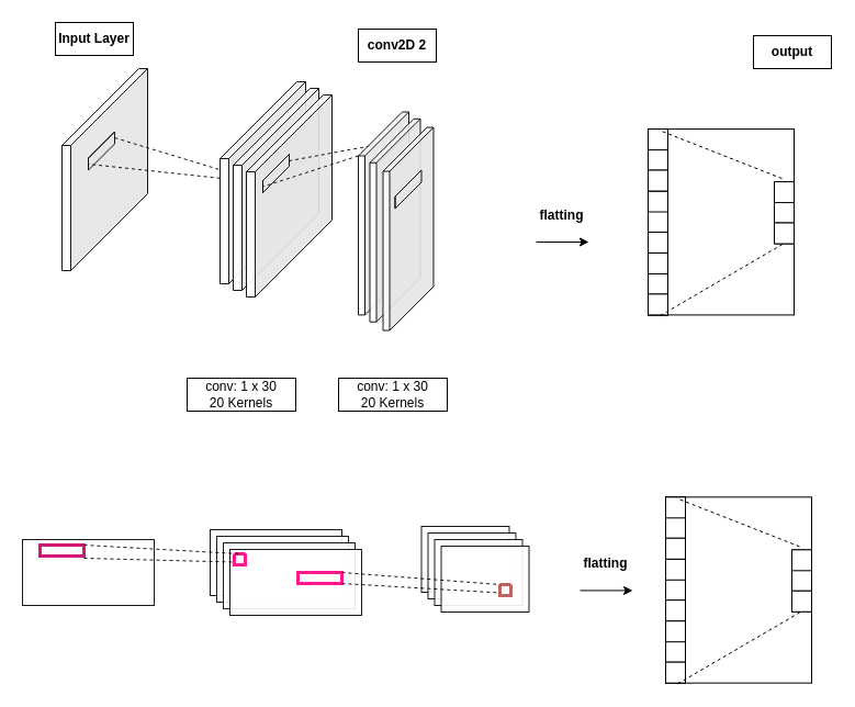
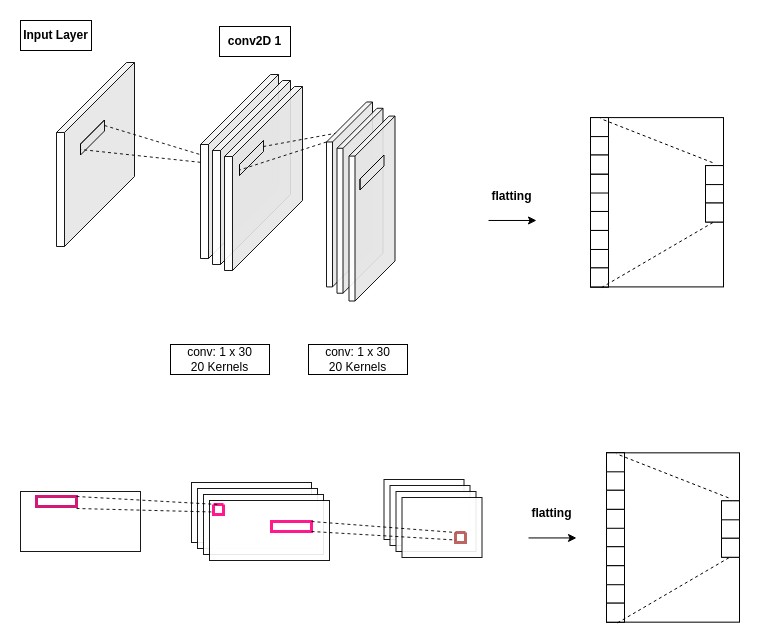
  <mxCell id="0" />
  <mxCell id="1" parent="0" />
+ <mxCell id="2" value="&lt;b&gt;conv2D 1&lt;br&gt;&lt;/b&gt;" style="text;html=1;align=center;verticalAlign=middle;whiteSpace=wrap;rounded=0;strokeColor=#000000;" parent="1" vertex="1"><mxGeometry x="219" y="26" width="71" height="30" as="geometry" /></mxCell>
  <mxCell id="3" value="&lt;div&gt;conv: 1 x 30&lt;/div&gt;&lt;div&gt;20 Kernels&lt;br&gt;&lt;/div&gt;" style="text;html=1;align=center;verticalAlign=middle;whiteSpace=wrap;rounded=0;strokeColor=#000000;" parent="1" vertex="1"><mxGeometry x="170" y="344" width="99" height="30" as="geometry" /></mxCell>
  <mxCell id="4" value="" style="shape=cube;whiteSpace=wrap;html=1;boundedLbl=1;backgroundOutline=1;darkOpacity=0.05;darkOpacity2=0.1;size=70;direction=east;flipH=1;opacity=90;strokeColor=#000000;" vertex="1" parent="1"><mxGeometry x="200" y="74" width="78" height="184" as="geometry" /></mxCell>
  <mxCell id="5" value="" style="shape=cube;whiteSpace=wrap;html=1;boundedLbl=1;backgroundOutline=1;darkOpacity=0.05;darkOpacity2=0.1;size=70;direction=east;flipH=1;opacity=90;strokeColor=#000000;" vertex="1" parent="1"><mxGeometry x="212" y="80" width="78" height="184" as="geometry" /></mxCell>
  <mxCell id="6" value="" style="shape=cube;whiteSpace=wrap;html=1;boundedLbl=1;backgroundOutline=1;darkOpacity=0.05;darkOpacity2=0.1;size=70;direction=east;flipH=1;opacity=90;strokeColor=#000000;" vertex="1" parent="1"><mxGeometry x="224" y="86" width="78" height="184" as="geometry" /></mxCell>
  <mxCell id="7" value="" style="shape=cube;whiteSpace=wrap;html=1;boundedLbl=1;backgroundOutline=1;darkOpacity=0.05;darkOpacity2=0.1;size=70;direction=east;flipH=1;opacity=90;strokeColor=#000000;" vertex="1" parent="1"><mxGeometry x="239" y="140" width="24" height="35" as="geometry" /></mxCell>
  <mxCell id="8" value="" style="endArrow=none;dashed=1;html=1;rounded=0;entryX=0;entryY=0;entryDx=24;entryDy=29.5;entryPerimeter=0;exitX=0;exitY=0;exitDx=46;exitDy=40;exitPerimeter=0;opacity=90;strokeColor=#000000;" edge="1" parent="1" source="10" target="7"><mxGeometry width="50" height="50" relative="1" as="geometry"><mxPoint x="290" y="316" as="sourcePoint" /><mxPoint x="340" y="266" as="targetPoint" /></mxGeometry></mxCell>
  <mxCell id="9" value="" style="endArrow=none;dashed=1;html=1;rounded=0;entryX=0;entryY=0;entryDx=0;entryDy=6;entryPerimeter=0;exitX=0.772;exitY=0.168;exitDx=0;exitDy=0;exitPerimeter=0;opacity=90;strokeColor=#000000;" edge="1" parent="1" source="10" target="7"><mxGeometry width="50" height="50" relative="1" as="geometry"><mxPoint x="314" y="280" as="sourcePoint" /><mxPoint x="364" y="230" as="targetPoint" /></mxGeometry></mxCell>
  <mxCell id="10" value="" style="shape=cube;whiteSpace=wrap;html=1;boundedLbl=1;backgroundOutline=1;darkOpacity=0.05;darkOpacity2=0.1;size=40;direction=east;flipH=1;opacity=90;strokeColor=#000000;" vertex="1" parent="1"><mxGeometry x="326" y="101.47" width="46" height="184.94" as="geometry" /></mxCell>
  <mxCell id="11" value="" style="shape=cube;whiteSpace=wrap;html=1;boundedLbl=1;backgroundOutline=1;darkOpacity=0.05;darkOpacity2=0.1;size=40;direction=east;flipH=1;opacity=90;strokeColor=#000000;" vertex="1" parent="1"><mxGeometry x="336.5" y="107.78" width="46" height="184.94" as="geometry" /></mxCell>
  <mxCell id="12" value="" style="shape=cube;whiteSpace=wrap;html=1;boundedLbl=1;backgroundOutline=1;darkOpacity=0.05;darkOpacity2=0.1;size=40;direction=east;flipH=1;opacity=90;strokeColor=#000000;" vertex="1" parent="1"><mxGeometry x="348.5" y="115.59" width="46" height="184.94" as="geometry" /></mxCell>
  <mxCell id="13" value="" style="shape=cube;whiteSpace=wrap;html=1;boundedLbl=1;backgroundOutline=1;darkOpacity=0.05;darkOpacity2=0.1;size=70;direction=east;flipH=1;opacity=90;strokeColor=#000000;" vertex="1" parent="1"><mxGeometry x="359.5" y="154.5" width="24" height="35" as="geometry" /></mxCell>
- <mxCell id="14" value="&lt;b&gt;conv2D 2&lt;br&gt;&lt;/b&gt;" style="text;html=1;align=center;verticalAlign=middle;whiteSpace=wrap;rounded=0;strokeColor=#000000;" vertex="1" parent="1"><mxGeometry x="326" y="26" width="71" height="30" as="geometry" /></mxCell>
  <mxCell id="15" value="&lt;div&gt;conv: 1 x 30&lt;/div&gt;&lt;div&gt;20 Kernels&lt;br&gt;&lt;/div&gt;" style="text;html=1;align=center;verticalAlign=middle;whiteSpace=wrap;rounded=0;strokeColor=#000000;" vertex="1" parent="1"><mxGeometry x="308" y="344" width="99" height="30" as="geometry" /></mxCell>
  <mxCell id="16" value="" style="group;strokeColor=#000000;" vertex="1" connectable="0" parent="1"><mxGeometry x="590" y="117.09" width="133" height="169.32" as="geometry" /></mxCell>
  <mxCell id="17" value="" style="group;strokeColor=#000000;" vertex="1" connectable="0" parent="16"><mxGeometry x="115" y="48" width="18" height="56.44" as="geometry" /></mxCell>
  <mxCell id="18" value="" style="verticalLabelPosition=bottom;verticalAlign=top;html=1;shape=mxgraph.basic.rect;fillColor2=none;strokeWidth=1;size=20;indent=0;strokeColor=#000000;" vertex="1" parent="17"><mxGeometry y="18.44" width="18" height="19" as="geometry" /></mxCell>
  <mxCell id="19" value="" style="verticalLabelPosition=bottom;verticalAlign=top;html=1;shape=mxgraph.basic.rect;fillColor2=none;strokeWidth=1;size=20;indent=0;strokeColor=#000000;" vertex="1" parent="17"><mxGeometry width="18" height="19" as="geometry" /></mxCell>
  <mxCell id="20" value="" style="verticalLabelPosition=bottom;verticalAlign=top;html=1;shape=mxgraph.basic.rect;fillColor2=none;strokeWidth=1;size=2;indent=0;strokeColor=#000000;" vertex="1" parent="17"><mxGeometry y="37.44" width="18" height="19" as="geometry" /></mxCell>
  <mxCell id="21" value="" style="group;strokeColor=#000000;" vertex="1" connectable="0" parent="16"><mxGeometry width="18" height="169.32" as="geometry" /></mxCell>
  <mxCell id="22" value="" style="group;strokeColor=#000000;" vertex="1" connectable="0" parent="21"><mxGeometry y="56.44" width="18" height="56.44" as="geometry" /></mxCell>
  <mxCell id="23" value="" style="verticalLabelPosition=bottom;verticalAlign=top;html=1;shape=mxgraph.basic.rect;fillColor2=none;strokeWidth=1;size=20;indent=0;strokeColor=#000000;" vertex="1" parent="22"><mxGeometry y="18.44" width="18" height="19" as="geometry" /></mxCell>
  <mxCell id="24" value="" style="verticalLabelPosition=bottom;verticalAlign=top;html=1;shape=mxgraph.basic.rect;fillColor2=none;strokeWidth=1;size=20;indent=0;strokeColor=#000000;" vertex="1" parent="22"><mxGeometry width="18" height="19" as="geometry" /></mxCell>
  <mxCell id="25" value="" style="verticalLabelPosition=bottom;verticalAlign=top;html=1;shape=mxgraph.basic.rect;fillColor2=none;strokeWidth=1;size=2;indent=0;strokeColor=#000000;" vertex="1" parent="22"><mxGeometry y="37.44" width="18" height="19" as="geometry" /></mxCell>
  <mxCell id="26" value="" style="group;strokeColor=#000000;" vertex="1" connectable="0" parent="21"><mxGeometry y="112.88" width="18" height="56.44" as="geometry" /></mxCell>
  <mxCell id="27" value="" style="verticalLabelPosition=bottom;verticalAlign=top;html=1;shape=mxgraph.basic.rect;fillColor2=none;strokeWidth=1;size=20;indent=0;strokeColor=#000000;" vertex="1" parent="26"><mxGeometry y="18.44" width="18" height="19" as="geometry" /></mxCell>
  <mxCell id="28" value="" style="verticalLabelPosition=bottom;verticalAlign=top;html=1;shape=mxgraph.basic.rect;fillColor2=none;strokeWidth=1;size=20;indent=0;strokeColor=#000000;" vertex="1" parent="26"><mxGeometry width="18" height="19" as="geometry" /></mxCell>
  <mxCell id="29" value="" style="verticalLabelPosition=bottom;verticalAlign=top;html=1;shape=mxgraph.basic.rect;fillColor2=none;strokeWidth=1;size=2;indent=0;strokeColor=#000000;" vertex="1" parent="26"><mxGeometry y="37.44" width="18" height="19" as="geometry" /></mxCell>
  <mxCell id="30" value="" style="group;strokeColor=#000000;" vertex="1" connectable="0" parent="21"><mxGeometry width="18" height="56.44" as="geometry" /></mxCell>
  <mxCell id="31" value="" style="verticalLabelPosition=bottom;verticalAlign=top;html=1;shape=mxgraph.basic.rect;fillColor2=none;strokeWidth=1;size=20;indent=0;strokeColor=#000000;" vertex="1" parent="30"><mxGeometry y="18.44" width="18" height="19" as="geometry" /></mxCell>
  <mxCell id="32" value="" style="verticalLabelPosition=bottom;verticalAlign=top;html=1;shape=mxgraph.basic.rect;fillColor2=none;strokeWidth=1;size=20;indent=0;strokeColor=#000000;" vertex="1" parent="30"><mxGeometry width="18" height="19" as="geometry" /></mxCell>
  <mxCell id="33" value="" style="verticalLabelPosition=bottom;verticalAlign=top;html=1;shape=mxgraph.basic.rect;fillColor2=none;strokeWidth=1;size=2;indent=0;strokeColor=#000000;" vertex="1" parent="30"><mxGeometry y="37.44" width="18" height="19" as="geometry" /></mxCell>
  <mxCell id="34" value="" style="endArrow=none;dashed=1;html=1;rounded=0;jumpSize=1;entryX=0.556;entryY=0.053;entryDx=0;entryDy=0;entryPerimeter=0;exitX=0.389;exitY=-0.158;exitDx=0;exitDy=0;exitPerimeter=0;strokeColor=#000000;" edge="1" parent="16" source="19" target="32"><mxGeometry width="50" height="50" relative="1" as="geometry"><mxPoint x="-17" y="128" as="sourcePoint" /><mxPoint x="33" y="78" as="targetPoint" /></mxGeometry></mxCell>
  <mxCell id="35" value="" style="endArrow=none;dashed=1;html=1;rounded=0;jumpSize=1;exitX=0.611;exitY=1.036;exitDx=0;exitDy=0;exitPerimeter=0;entryX=0.5;entryY=0.977;entryDx=0;entryDy=0;entryPerimeter=0;strokeColor=#000000;" edge="1" parent="16" source="29" target="20"><mxGeometry width="50" height="50" relative="1" as="geometry"><mxPoint x="61" y="200" as="sourcePoint" /><mxPoint x="111" y="150" as="targetPoint" /></mxGeometry></mxCell>
  <mxCell id="36" value="" style="group;strokeColor=none;" vertex="1" connectable="0" parent="1"><mxGeometry x="476" y="180.53" width="71" height="39.44" as="geometry" /></mxCell>
  <mxCell id="37" value="&lt;b&gt;flatting&lt;br&gt;&lt;/b&gt;" style="text;html=1;align=center;verticalAlign=middle;whiteSpace=wrap;rounded=0;strokeColor=none;" vertex="1" parent="36"><mxGeometry width="71" height="30" as="geometry" /></mxCell>
  <mxCell id="38" value="" style="endArrow=classic;html=1;rounded=0;jumpSize=1;strokeColor=#000000;" edge="1" parent="36"><mxGeometry width="50" height="50" relative="1" as="geometry"><mxPoint x="12" y="39.44" as="sourcePoint" /><mxPoint x="60" y="39.44" as="targetPoint" /></mxGeometry></mxCell>
- <mxCell id="39" value="&lt;b&gt;output&lt;br&gt;&lt;/b&gt;" style="text;html=1;align=center;verticalAlign=middle;whiteSpace=wrap;rounded=0;strokeColor=#000000;" vertex="1" parent="1"><mxGeometry x="686" y="32" width="71" height="30" as="geometry" /></mxCell>
  <mxCell id="40" value="" style="shape=cube;whiteSpace=wrap;html=1;boundedLbl=1;backgroundOutline=1;darkOpacity=0.05;darkOpacity2=0.1;size=70;direction=east;flipH=1;opacity=90;strokeColor=#000000;" vertex="1" parent="1"><mxGeometry x="56" y="62" width="78" height="184" as="geometry" /></mxCell>
  <mxCell id="41" value="" style="shape=cube;whiteSpace=wrap;html=1;boundedLbl=1;backgroundOutline=1;darkOpacity=0.05;darkOpacity2=0.1;size=70;direction=east;flipH=1;opacity=90;strokeColor=#000000;" vertex="1" parent="1"><mxGeometry x="80" y="119.5" width="24" height="35" as="geometry" /></mxCell>
  <mxCell id="42" value="" style="endArrow=none;dashed=1;html=1;rounded=0;entryX=0;entryY=0;entryDx=24;entryDy=29.5;entryPerimeter=0;opacity=90;strokeColor=#000000;" edge="1" parent="1" target="41" source="4"><mxGeometry width="50" height="50" relative="1" as="geometry"><mxPoint x="167" y="120.97" as="sourcePoint" /><mxPoint x="181" y="245.5" as="targetPoint" /></mxGeometry></mxCell>
  <mxCell id="43" value="" style="endArrow=none;dashed=1;html=1;rounded=0;opacity=90;jumpSize=1;exitX=0;exitY=0;exitDx=0;exitDy=5.5;exitPerimeter=0;strokeColor=#000000;" edge="1" parent="1" source="41" target="4"><mxGeometry width="50" height="50" relative="1" as="geometry"><mxPoint x="-34" y="376" as="sourcePoint" /><mxPoint x="16" y="326" as="targetPoint" /></mxGeometry></mxCell>
- <mxCell id="44" value="&lt;b&gt;Input Layer&lt;br&gt;&lt;/b&gt;" style="text;html=1;align=center;verticalAlign=middle;whiteSpace=wrap;rounded=0;strokeColor=#000000;" vertex="1" parent="1"><mxGeometry x="50" y="20" width="71" height="30" as="geometry" /></mxCell>
+ <mxCell id="44" value="&lt;b&gt;Input Layer&lt;br&gt;&lt;/b&gt;" style="text;html=1;align=center;verticalAlign=middle;whiteSpace=wrap;rounded=0;strokeColor=#000000;" vertex="1" parent="1"><mxGeometry x="20" y="20" width="71" height="30" as="geometry" /></mxCell>
  <mxCell id="45" value="" style="rounded=0;whiteSpace=wrap;html=1;strokeWidth=1;opacity=90;aspect=fixed;strokeColor=#000000;" vertex="1" parent="1"><mxGeometry x="20" y="491" width="120" height="60" as="geometry" /></mxCell>
  <mxCell id="46" value="" style="rounded=0;whiteSpace=wrap;html=1;strokeWidth=1;opacity=90;strokeColor=#000000;" vertex="1" parent="1"><mxGeometry x="191" y="482" width="120" height="60" as="geometry" /></mxCell>
  <mxCell id="47" value="" style="rounded=0;whiteSpace=wrap;html=1;strokeWidth=1;opacity=90;strokeColor=#000000;" vertex="1" parent="1"><mxGeometry x="197" y="488" width="120" height="60" as="geometry" /></mxCell>
  <mxCell id="48" value="" style="rounded=0;whiteSpace=wrap;html=1;strokeWidth=1;opacity=90;strokeColor=#000000;" vertex="1" parent="1"><mxGeometry x="203" y="494" width="120" height="60" as="geometry" /></mxCell>
  <mxCell id="49" value="" style="rounded=0;whiteSpace=wrap;html=1;strokeWidth=1;opacity=90;strokeColor=#000000;" vertex="1" parent="1"><mxGeometry x="209" y="500" width="120" height="60" as="geometry" /></mxCell>
  <mxCell id="50" value="" style="rounded=0;whiteSpace=wrap;html=1;strokeWidth=1;opacity=90;strokeColor=#000000;" vertex="1" parent="1"><mxGeometry x="383.5" y="479" width="80" height="60" as="geometry" /></mxCell>
  <mxCell id="51" value="" style="rounded=0;whiteSpace=wrap;html=1;strokeWidth=1;opacity=90;strokeColor=#000000;" vertex="1" parent="1"><mxGeometry x="389.5" y="485" width="80" height="60" as="geometry" /></mxCell>
  <mxCell id="52" value="" style="rounded=0;whiteSpace=wrap;html=1;strokeWidth=1;opacity=90;strokeColor=#000000;" vertex="1" parent="1"><mxGeometry x="395.5" y="491" width="80" height="60" as="geometry" /></mxCell>
  <mxCell id="53" value="" style="rounded=0;whiteSpace=wrap;html=1;strokeWidth=1;opacity=90;strokeColor=#000000;" vertex="1" parent="1"><mxGeometry x="401.5" y="497" width="80" height="60" as="geometry" /></mxCell>
  <mxCell id="54" value="" style="rounded=0;whiteSpace=wrap;html=1;strokeWidth=3;opacity=90;strokeColor=#CC0066;" vertex="1" parent="1"><mxGeometry x="36" y="496" width="40" height="10" as="geometry" /></mxCell>
  <mxCell id="55" value="" style="rounded=0;whiteSpace=wrap;html=1;strokeWidth=3;opacity=90;strokeColor=#FF0080;" vertex="1" parent="1"><mxGeometry x="271" y="521" width="40" height="10" as="geometry" /></mxCell>
  <mxCell id="56" value="" style="swimlane;startSize=0;strokeWidth=3;opacity=90;strokeColor=#FF0080;" vertex="1" parent="1"><mxGeometry x="213" y="504" width="10" height="10" as="geometry" /></mxCell>
  <mxCell id="57" value="" style="swimlane;startSize=0;strokeWidth=3;opacity=90;strokeColor=#b85450;fillColor=#f8cecc;gradientColor=#ea6b66;" vertex="1" parent="1"><mxGeometry x="455" y="532" width="10" height="10" as="geometry" /></mxCell>
  <mxCell id="58" value="" style="endArrow=none;dashed=1;html=1;rounded=0;opacity=90;jumpSize=1;exitX=1;exitY=0;exitDx=0;exitDy=0;entryX=0.5;entryY=0;entryDx=0;entryDy=0;strokeColor=#000000;" edge="1" parent="1" source="54" target="56"><mxGeometry width="50" height="50" relative="1" as="geometry"><mxPoint x="56" y="648" as="sourcePoint" /><mxPoint x="106" y="598" as="targetPoint" /></mxGeometry></mxCell>
  <mxCell id="59" value="" style="endArrow=none;dashed=1;html=1;rounded=0;opacity=90;jumpSize=1;entryX=0;entryY=0.75;entryDx=0;entryDy=0;strokeColor=#000000;" edge="1" parent="1" target="56"><mxGeometry width="50" height="50" relative="1" as="geometry"><mxPoint x="76" y="508" as="sourcePoint" /><mxPoint x="166" y="428" as="targetPoint" /></mxGeometry></mxCell>
  <mxCell id="60" value="" style="endArrow=none;dashed=1;html=1;rounded=0;opacity=90;jumpSize=1;exitX=1;exitY=0;exitDx=0;exitDy=0;entryX=0;entryY=0;entryDx=0;entryDy=0;strokeColor=#000000;" edge="1" parent="1" source="55" target="57"><mxGeometry width="50" height="50" relative="1" as="geometry"><mxPoint x="326" y="468" as="sourcePoint" /><mxPoint x="376" y="418" as="targetPoint" /></mxGeometry></mxCell>
  <mxCell id="61" value="" style="endArrow=none;dashed=1;html=1;rounded=0;opacity=90;jumpSize=1;exitX=1;exitY=1;exitDx=0;exitDy=0;entryX=0;entryY=0.75;entryDx=0;entryDy=0;strokeColor=#000000;" edge="1" parent="1" source="55" target="57"><mxGeometry width="50" height="50" relative="1" as="geometry"><mxPoint x="346" y="488" as="sourcePoint" /><mxPoint x="396" y="438" as="targetPoint" /></mxGeometry></mxCell>
  <mxCell id="62" value="" style="group;strokeColor=#000000;" vertex="1" connectable="0" parent="1"><mxGeometry x="606" y="452.34" width="133" height="169.32" as="geometry" /></mxCell>
  <mxCell id="63" value="" style="group;strokeColor=#000000;" vertex="1" connectable="0" parent="62"><mxGeometry x="115" y="48" width="18" height="56.44" as="geometry" /></mxCell>
  <mxCell id="64" value="" style="verticalLabelPosition=bottom;verticalAlign=top;html=1;shape=mxgraph.basic.rect;fillColor2=none;strokeWidth=1;size=20;indent=0;strokeColor=#000000;" vertex="1" parent="63"><mxGeometry y="18.44" width="18" height="19" as="geometry" /></mxCell>
  <mxCell id="65" value="" style="verticalLabelPosition=bottom;verticalAlign=top;html=1;shape=mxgraph.basic.rect;fillColor2=none;strokeWidth=1;size=20;indent=0;strokeColor=#000000;" vertex="1" parent="63"><mxGeometry width="18" height="19" as="geometry" /></mxCell>
  <mxCell id="66" value="" style="verticalLabelPosition=bottom;verticalAlign=top;html=1;shape=mxgraph.basic.rect;fillColor2=none;strokeWidth=1;size=2;indent=0;strokeColor=#000000;" vertex="1" parent="63"><mxGeometry y="37.44" width="18" height="19" as="geometry" /></mxCell>
  <mxCell id="67" value="" style="group;strokeColor=#000000;" vertex="1" connectable="0" parent="62"><mxGeometry width="18" height="169.32" as="geometry" /></mxCell>
  <mxCell id="68" value="" style="group;strokeColor=#000000;" vertex="1" connectable="0" parent="67"><mxGeometry y="56.44" width="18" height="56.44" as="geometry" /></mxCell>
  <mxCell id="69" value="" style="verticalLabelPosition=bottom;verticalAlign=top;html=1;shape=mxgraph.basic.rect;fillColor2=none;strokeWidth=1;size=20;indent=0;strokeColor=#000000;" vertex="1" parent="68"><mxGeometry y="18.44" width="18" height="19" as="geometry" /></mxCell>
  <mxCell id="70" value="" style="verticalLabelPosition=bottom;verticalAlign=top;html=1;shape=mxgraph.basic.rect;fillColor2=none;strokeWidth=1;size=20;indent=0;strokeColor=#000000;" vertex="1" parent="68"><mxGeometry width="18" height="19" as="geometry" /></mxCell>
  <mxCell id="71" value="" style="verticalLabelPosition=bottom;verticalAlign=top;html=1;shape=mxgraph.basic.rect;fillColor2=none;strokeWidth=1;size=2;indent=0;strokeColor=#000000;" vertex="1" parent="68"><mxGeometry y="37.44" width="18" height="19" as="geometry" /></mxCell>
  <mxCell id="72" value="" style="group;strokeColor=#000000;" vertex="1" connectable="0" parent="67"><mxGeometry y="112.88" width="18" height="56.44" as="geometry" /></mxCell>
  <mxCell id="73" value="" style="verticalLabelPosition=bottom;verticalAlign=top;html=1;shape=mxgraph.basic.rect;fillColor2=none;strokeWidth=1;size=20;indent=0;strokeColor=#000000;" vertex="1" parent="72"><mxGeometry y="18.44" width="18" height="19" as="geometry" /></mxCell>
  <mxCell id="74" value="" style="verticalLabelPosition=bottom;verticalAlign=top;html=1;shape=mxgraph.basic.rect;fillColor2=none;strokeWidth=1;size=20;indent=0;strokeColor=#000000;" vertex="1" parent="72"><mxGeometry width="18" height="19" as="geometry" /></mxCell>
  <mxCell id="75" value="" style="verticalLabelPosition=bottom;verticalAlign=top;html=1;shape=mxgraph.basic.rect;fillColor2=none;strokeWidth=1;size=2;indent=0;strokeColor=#000000;" vertex="1" parent="72"><mxGeometry y="37.44" width="18" height="19" as="geometry" /></mxCell>
  <mxCell id="76" value="" style="group;strokeColor=#000000;" vertex="1" connectable="0" parent="67"><mxGeometry width="18" height="56.44" as="geometry" /></mxCell>
  <mxCell id="77" value="" style="verticalLabelPosition=bottom;verticalAlign=top;html=1;shape=mxgraph.basic.rect;fillColor2=none;strokeWidth=1;size=20;indent=0;strokeColor=#000000;" vertex="1" parent="76"><mxGeometry y="18.44" width="18" height="19" as="geometry" /></mxCell>
  <mxCell id="78" value="" style="verticalLabelPosition=bottom;verticalAlign=top;html=1;shape=mxgraph.basic.rect;fillColor2=none;strokeWidth=1;size=20;indent=0;strokeColor=#000000;" vertex="1" parent="76"><mxGeometry width="18" height="19" as="geometry" /></mxCell>
  <mxCell id="79" value="" style="verticalLabelPosition=bottom;verticalAlign=top;html=1;shape=mxgraph.basic.rect;fillColor2=none;strokeWidth=1;size=2;indent=0;strokeColor=#000000;" vertex="1" parent="76"><mxGeometry y="37.44" width="18" height="19" as="geometry" /></mxCell>
  <mxCell id="80" value="" style="endArrow=none;dashed=1;html=1;rounded=0;jumpSize=1;entryX=0.556;entryY=0.053;entryDx=0;entryDy=0;entryPerimeter=0;exitX=0.389;exitY=-0.158;exitDx=0;exitDy=0;exitPerimeter=0;strokeColor=#000000;" edge="1" parent="62" source="65" target="78"><mxGeometry width="50" height="50" relative="1" as="geometry"><mxPoint x="-17" y="128" as="sourcePoint" /><mxPoint x="33" y="78" as="targetPoint" /></mxGeometry></mxCell>
  <mxCell id="81" value="" style="endArrow=none;dashed=1;html=1;rounded=0;jumpSize=1;exitX=0.611;exitY=1.036;exitDx=0;exitDy=0;exitPerimeter=0;entryX=0.5;entryY=0.977;entryDx=0;entryDy=0;entryPerimeter=0;strokeColor=#000000;" edge="1" parent="62" source="75" target="66"><mxGeometry width="50" height="50" relative="1" as="geometry"><mxPoint x="61" y="200" as="sourcePoint" /><mxPoint x="111" y="150" as="targetPoint" /></mxGeometry></mxCell>
  <mxCell id="82" value="" style="group;strokeColor=none;" vertex="1" connectable="0" parent="1"><mxGeometry x="516" y="498" width="71" height="39.44" as="geometry" /></mxCell>
  <mxCell id="83" value="&lt;b&gt;flatting&lt;br&gt;&lt;/b&gt;" style="text;html=1;align=center;verticalAlign=middle;whiteSpace=wrap;rounded=0;strokeColor=none;" vertex="1" parent="82"><mxGeometry width="71" height="30" as="geometry" /></mxCell>
  <mxCell id="84" value="" style="endArrow=classic;html=1;rounded=0;jumpSize=1;strokeColor=#000000;" edge="1" parent="82"><mxGeometry width="50" height="50" relative="1" as="geometry"><mxPoint x="12" y="39.44" as="sourcePoint" /><mxPoint x="60" y="39.44" as="targetPoint" /></mxGeometry></mxCell>
